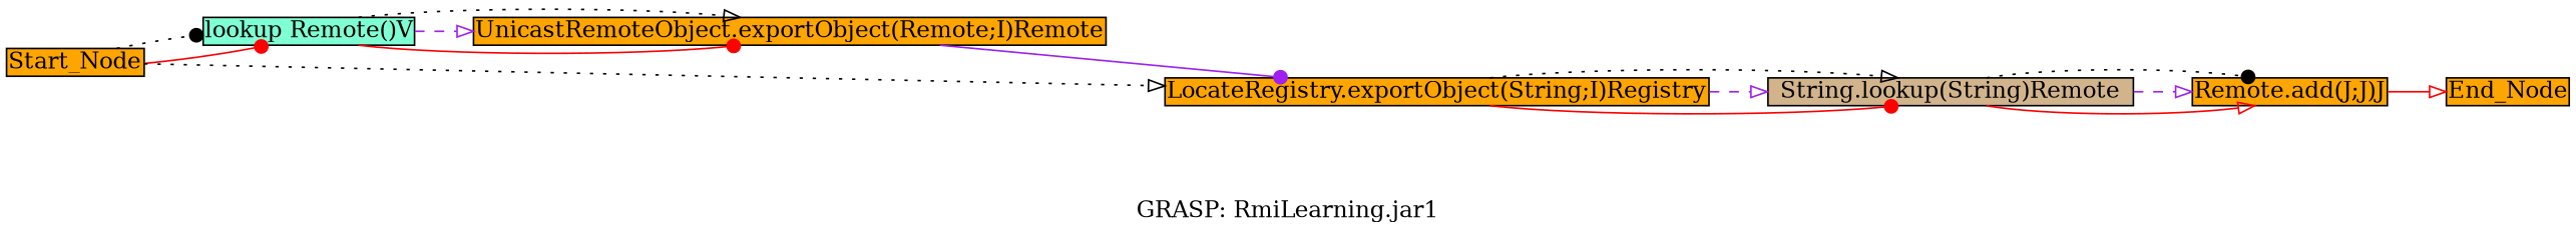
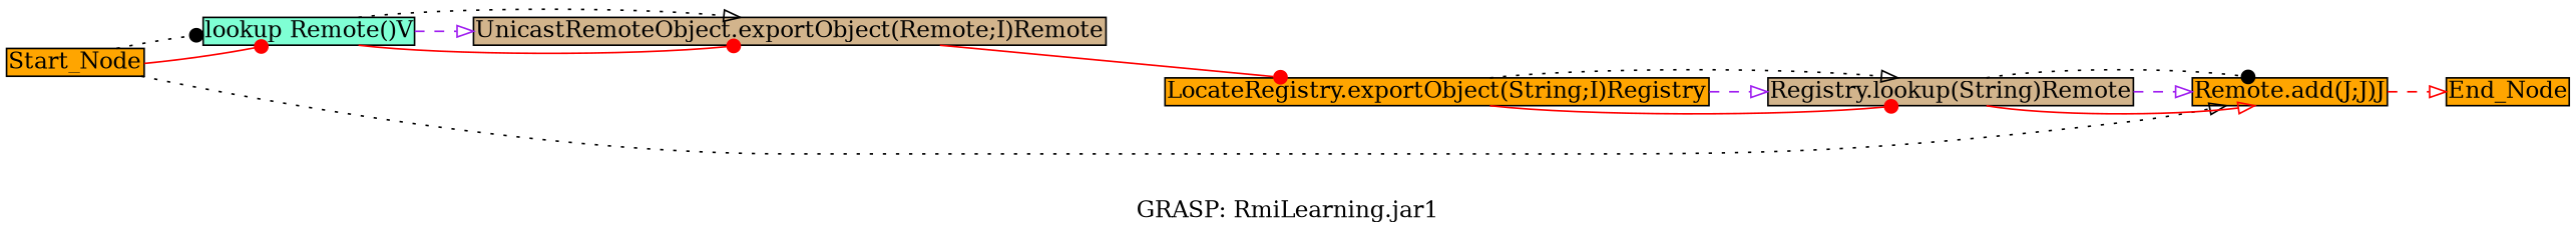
  digraph {
    label="GRASP: RmiLearning.jar1"
    rankdir=LR
    node [fillcolor=orange margin=0.02 shape=box style=filled]
    edge [arrowhead=onormal color=red style=solid]
    Start_Node [height=0 width=0]
    n2 [fillcolor=aquamarine height=0 label="lookup Remote()V" width=0]
    n3 [height=0 label="LocateRegistry.exportObject(String;I)Registry" width=0]
-   "UnicastRemoteObject.exportObject(Remote;I)Remote" [height=0 width=0]
-   "Registry.lookup(String)Remote" [fillcolor=tan height=0 width=0 label="String.lookup(String)Remote"]
+   "UnicastRemoteObject.exportObject(Remote;I)Remote" [fillcolor=tan height=0 width=0]
+   "Registry.lookup(String)Remote" [fillcolor=tan height=0 width=0]
    End_Node [height=0 width=0]
    "Remote.add(J;J)J" [height=0 width=0]
    Start_Node -> n2 [arrowhead=dot]
    Start_Node -> n2 [arrowhead=dot color=black style=dotted]
-   Start_Node -> n3 [color=black style=dotted]
+   Start_Node -> "Remote.add(J;J)J" [color=black style=dotted]
    n2 -> "UnicastRemoteObject.exportObject(Remote;I)Remote" [arrowhead=dot]
    n2 -> "UnicastRemoteObject.exportObject(Remote;I)Remote" [color=purple style=dashed]
    n2 -> "UnicastRemoteObject.exportObject(Remote;I)Remote" [color=black style=dotted]
    n3 -> "Registry.lookup(String)Remote" [arrowhead=dot]
    n3 -> "Registry.lookup(String)Remote" [color=purple style=dashed]
    n3 -> "Registry.lookup(String)Remote" [color=black style=dotted]
-   "UnicastRemoteObject.exportObject(Remote;I)Remote" -> n3 [arrowhead=dot color=purple]
+   "UnicastRemoteObject.exportObject(Remote;I)Remote" -> n3 [arrowhead=dot]
    "Registry.lookup(String)Remote" -> "Remote.add(J;J)J"
    "Registry.lookup(String)Remote" -> "Remote.add(J;J)J" [color=purple style=dashed]
    "Registry.lookup(String)Remote" -> "Remote.add(J;J)J" [arrowhead=dot color=black style=dotted]
-   "Remote.add(J;J)J" -> End_Node
+   "Remote.add(J;J)J" -> End_Node [style=dashed]
  }
